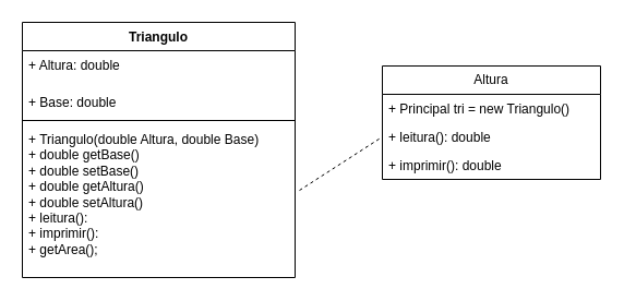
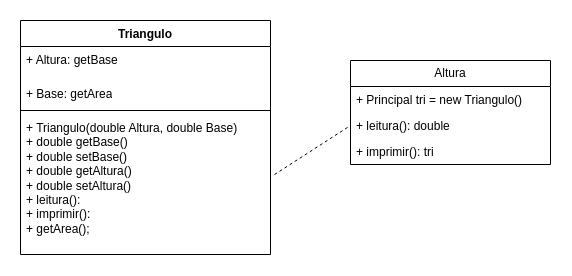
  <mxCell id="0" />
  <mxCell id="1" parent="0" />
  <mxCell id="2" value="Triangulo" style="swimlane;fontStyle=1;align=center;verticalAlign=top;childLayout=stackLayout;horizontal=1;startSize=26;horizontalStack=0;resizeParent=1;resizeParentMax=0;resizeLast=0;collapsible=1;marginBottom=0;whiteSpace=wrap;html=1;" vertex="1" parent="1"><mxGeometry x="20" y="20" width="250" height="234" as="geometry" /></mxCell>
- <mxCell id="3" value="&lt;div&gt;+ Altura: double&lt;/div&gt;" style="text;strokeColor=none;fillColor=none;align=left;verticalAlign=top;spacingLeft=4;spacingRight=4;overflow=hidden;rotatable=0;points=[[0,0.5],[1,0.5]];portConstraint=eastwest;whiteSpace=wrap;html=1;" vertex="1" parent="2"><mxGeometry y="26" width="250" height="34" as="geometry" /></mxCell>
- <mxCell id="4" value="+ Base: double" style="text;strokeColor=none;fillColor=none;align=left;verticalAlign=top;spacingLeft=4;spacingRight=4;overflow=hidden;rotatable=0;points=[[0,0.5],[1,0.5]];portConstraint=eastwest;whiteSpace=wrap;html=1;" vertex="1" parent="2"><mxGeometry y="60" width="250" height="26" as="geometry" /></mxCell>
+ <mxCell id="3" value="&lt;div&gt;+ Altura: getBase&lt;/div&gt;" style="text;strokeColor=none;fillColor=none;align=left;verticalAlign=top;spacingLeft=4;spacingRight=4;overflow=hidden;rotatable=0;points=[[0,0.5],[1,0.5]];portConstraint=eastwest;whiteSpace=wrap;html=1;" vertex="1" parent="2"><mxGeometry y="26" width="250" height="34" as="geometry" /></mxCell>
+ <mxCell id="4" value="+ Base: getArea" style="text;strokeColor=none;fillColor=none;align=left;verticalAlign=top;spacingLeft=4;spacingRight=4;overflow=hidden;rotatable=0;points=[[0,0.5],[1,0.5]];portConstraint=eastwest;whiteSpace=wrap;html=1;" vertex="1" parent="2"><mxGeometry y="60" width="250" height="26" as="geometry" /></mxCell>
  <mxCell id="5" value="" style="line;strokeWidth=1;fillColor=none;align=left;verticalAlign=middle;spacingTop=-1;spacingLeft=3;spacingRight=3;rotatable=0;labelPosition=right;points=[];portConstraint=eastwest;strokeColor=inherit;" vertex="1" parent="2"><mxGeometry y="86" width="250" height="8" as="geometry" /></mxCell>
  <mxCell id="6" value="&lt;div&gt;+ Triangulo(double Altura, double Base)&lt;/div&gt;&lt;div&gt;+ double getBase()&lt;/div&gt;&lt;div&gt;+ double setBase()&lt;/div&gt;&lt;div&gt;+ double getAltura()&lt;br&gt;&lt;/div&gt;&lt;div&gt;+ double setAltura()&lt;br&gt;&lt;/div&gt;+ leitura():&lt;div&gt;+ imprimir():&lt;/div&gt;&lt;div&gt;+ getArea();&lt;/div&gt;&lt;div&gt;&lt;br&gt;&lt;div&gt;&amp;nbsp;&lt;/div&gt;&lt;/div&gt;" style="text;strokeColor=none;fillColor=none;align=left;verticalAlign=top;spacingLeft=4;spacingRight=4;overflow=hidden;rotatable=0;points=[[0,0.5],[1,0.5]];portConstraint=eastwest;whiteSpace=wrap;html=1;" vertex="1" parent="2"><mxGeometry y="94" width="250" height="140" as="geometry" /></mxCell>
  <mxCell id="7" value="Altura" style="swimlane;fontStyle=0;childLayout=stackLayout;horizontal=1;startSize=26;fillColor=none;horizontalStack=0;resizeParent=1;resizeParentMax=0;resizeLast=0;collapsible=1;marginBottom=0;whiteSpace=wrap;html=1;" vertex="1" parent="1"><mxGeometry x="350" y="60" width="200" height="104" as="geometry" /></mxCell>
  <mxCell id="8" value="+ Principal tri = new Triangulo()" style="text;strokeColor=none;fillColor=none;align=left;verticalAlign=top;spacingLeft=4;spacingRight=4;overflow=hidden;rotatable=0;points=[[0,0.5],[1,0.5]];portConstraint=eastwest;whiteSpace=wrap;html=1;" vertex="1" parent="7"><mxGeometry y="26" width="200" height="26" as="geometry" /></mxCell>
  <mxCell id="9" value="+ leitura(): double" style="text;strokeColor=none;fillColor=none;align=left;verticalAlign=top;spacingLeft=4;spacingRight=4;overflow=hidden;rotatable=0;points=[[0,0.5],[1,0.5]];portConstraint=eastwest;whiteSpace=wrap;html=1;" vertex="1" parent="7"><mxGeometry y="52" width="200" height="26" as="geometry" /></mxCell>
- <mxCell id="10" value="+ imprimir(): double" style="text;strokeColor=none;fillColor=none;align=left;verticalAlign=top;spacingLeft=4;spacingRight=4;overflow=hidden;rotatable=0;points=[[0,0.5],[1,0.5]];portConstraint=eastwest;whiteSpace=wrap;html=1;" vertex="1" parent="7"><mxGeometry y="78" width="200" height="26" as="geometry" /></mxCell>
+ <mxCell id="10" value="+ imprimir(): tri" style="text;strokeColor=none;fillColor=none;align=left;verticalAlign=top;spacingLeft=4;spacingRight=4;overflow=hidden;rotatable=0;points=[[0,0.5],[1,0.5]];portConstraint=eastwest;whiteSpace=wrap;html=1;" vertex="1" parent="7"><mxGeometry y="78" width="200" height="26" as="geometry" /></mxCell>
  <mxCell id="11" value="" style="endArrow=none;dashed=1;html=1;rounded=0;exitX=1.016;exitY=0.429;exitDx=0;exitDy=0;exitPerimeter=0;entryX=0;entryY=0.5;entryDx=0;entryDy=0;" edge="1" parent="1" source="6" target="9"><mxGeometry width="50" height="50" relative="1" as="geometry"><mxPoint x="280" y="187" as="sourcePoint" /><mxPoint x="350" y="170" as="targetPoint" /></mxGeometry></mxCell>
